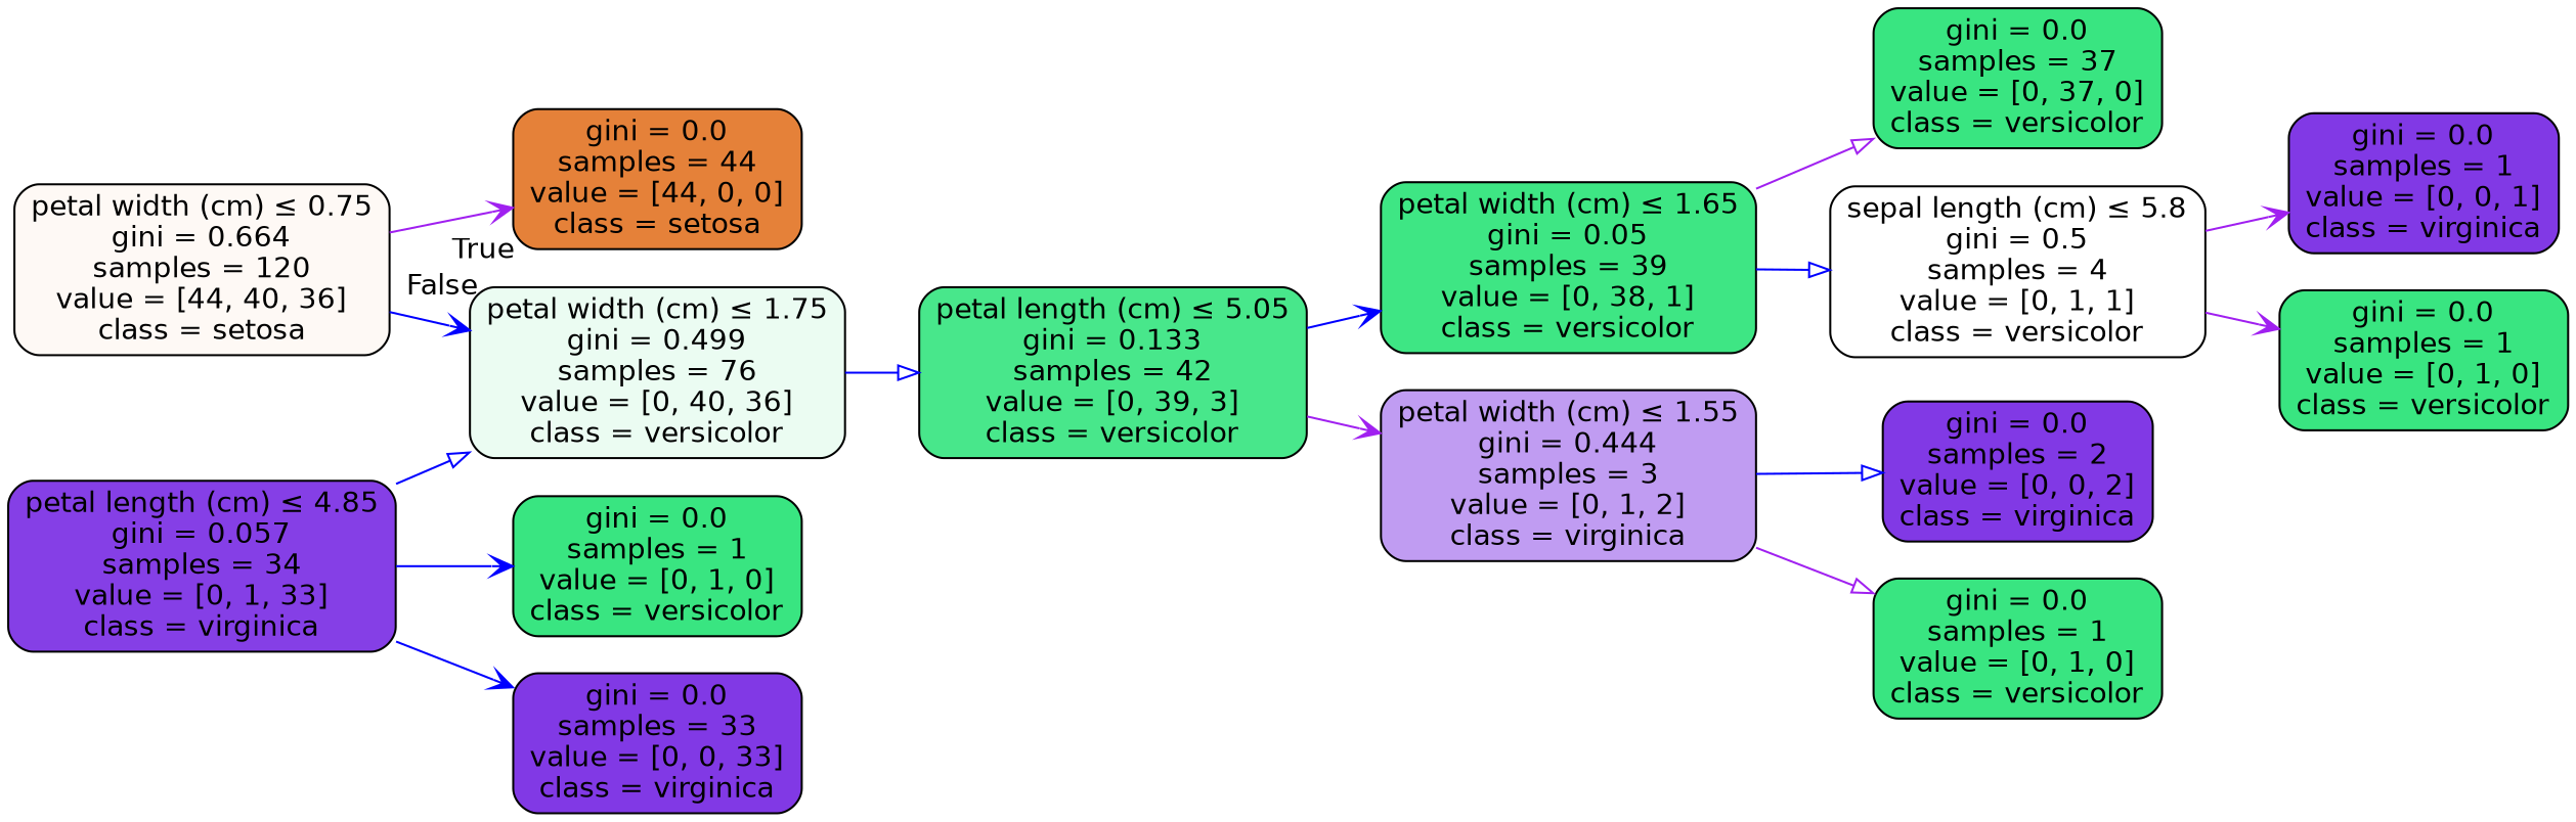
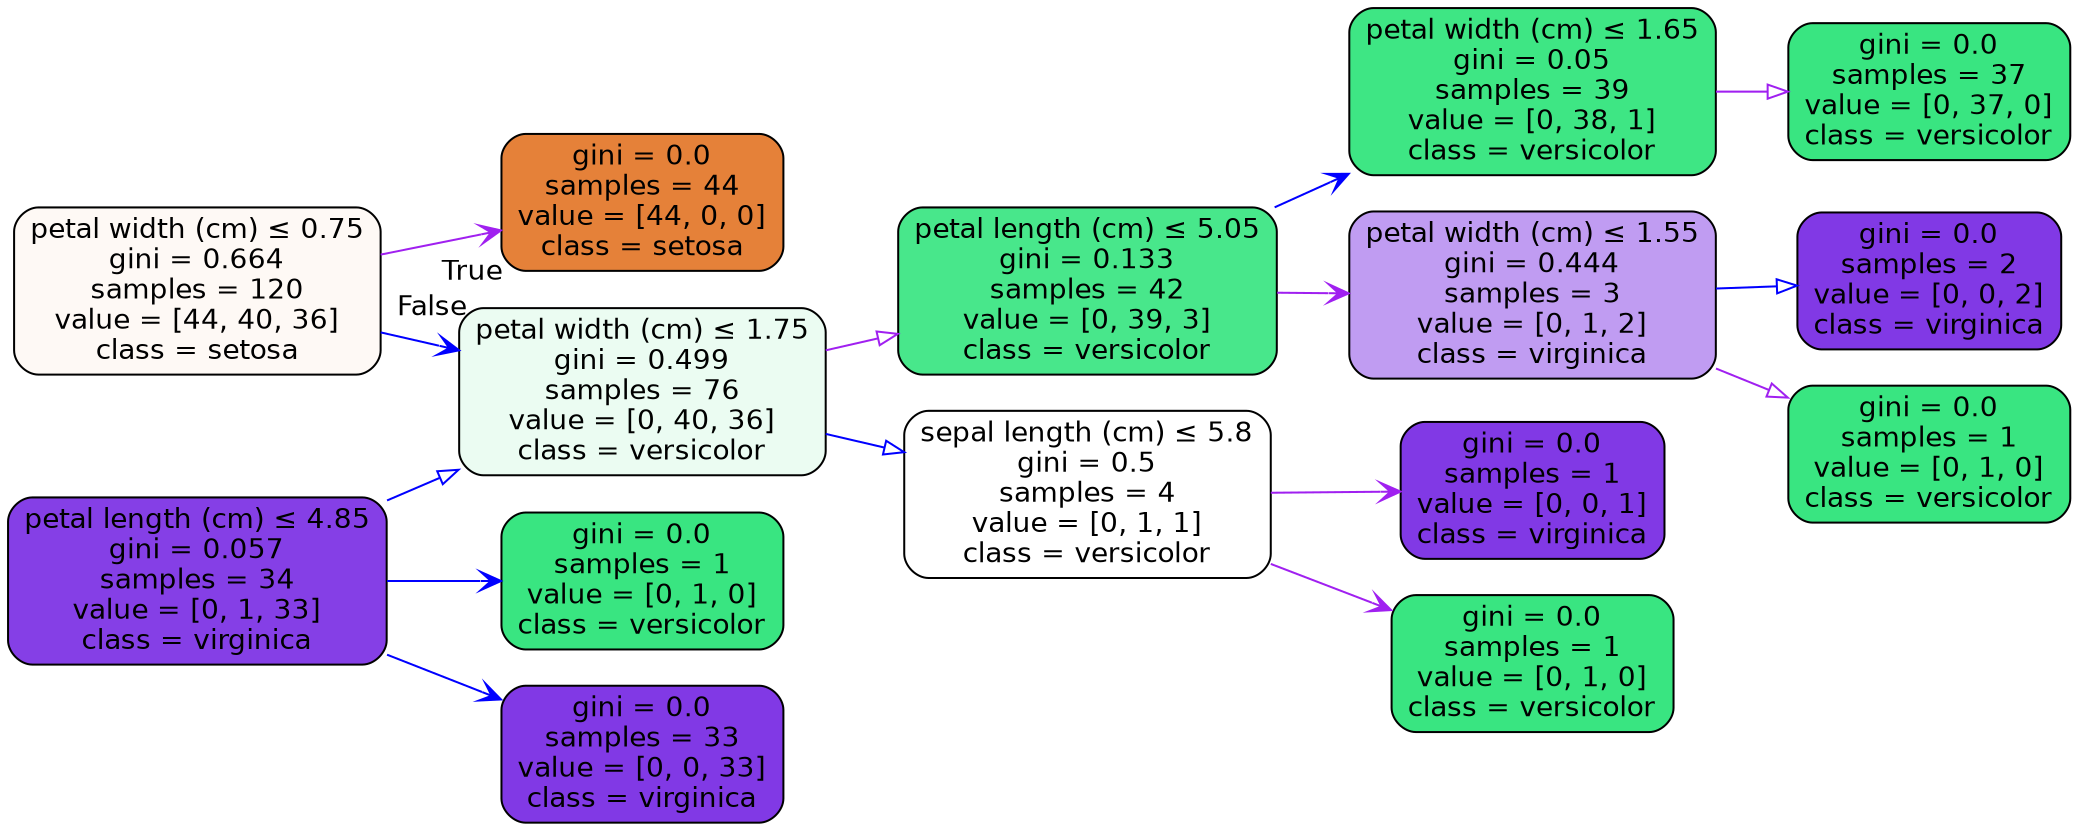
  digraph {
    rankdir=LR
    node [color=black fillcolor="#39e581" fontname=helvetica shape=box style="filled, rounded"]
    edge [arrowhead=vee color=purple fontname=helvetica]
    n1 [fillcolor="#fef9f5" label=<petal width (cm) &le; 0.75<br/>gini = 0.664<br/>samples = 120<br/>value = [44, 40, 36]<br/>class = setosa>]
    n2 [fillcolor="#e58139" label=<gini = 0.0<br/>samples = 44<br/>value = [44, 0, 0]<br/>class = setosa>]
    n3 [fillcolor="#ebfcf2" label=<petal width (cm) &le; 1.75<br/>gini = 0.499<br/>samples = 76<br/>value = [0, 40, 36]<br/>class = versicolor>]
    n4 [fillcolor="#48e78b" label=<petal length (cm) &le; 5.05<br/>gini = 0.133<br/>samples = 42<br/>value = [0, 39, 3]<br/>class = versicolor>]
    n5 [fillcolor="#3ee684" label=<petal width (cm) &le; 1.65<br/>gini = 0.05<br/>samples = 39<br/>value = [0, 38, 1]<br/>class = versicolor>]
    n6 [fillcolor="#c09cf2" label=<petal width (cm) &le; 1.55<br/>gini = 0.444<br/>samples = 3<br/>value = [0, 1, 2]<br/>class = virginica>]
    n7 [fillcolor="#853fe6" label=<petal length (cm) &le; 4.85<br/>gini = 0.057<br/>samples = 34<br/>value = [0, 1, 33]<br/>class = virginica>]
    n8 [label=<gini = 0.0<br/>samples = 1<br/>value = [0, 1, 0]<br/>class = versicolor>]
    n9 [fillcolor="#8139e5" label=<gini = 0.0<br/>samples = 33<br/>value = [0, 0, 33]<br/>class = virginica>]
    n10 [label=<gini = 0.0<br/>samples = 37<br/>value = [0, 37, 0]<br/>class = versicolor>]
    n11 [fillcolor="#ffffff" label=<sepal length (cm) &le; 5.8<br/>gini = 0.5<br/>samples = 4<br/>value = [0, 1, 1]<br/>class = versicolor>]
    n12 [fillcolor="#8139e5" label=<gini = 0.0<br/>samples = 2<br/>value = [0, 0, 2]<br/>class = virginica>]
    n13 [label=<gini = 0.0<br/>samples = 1<br/>value = [0, 1, 0]<br/>class = versicolor>]
    n14 [fillcolor="#8139e5" label=<gini = 0.0<br/>samples = 1<br/>value = [0, 0, 1]<br/>class = virginica>]
    n15 [label=<gini = 0.0<br/>samples = 1<br/>value = [0, 1, 0]<br/>class = versicolor>]
    n1 -> n2 [headlabel=True labelangle=45 labeldistance=2.5]
    n1 -> n3 [color=blue headlabel=False labelangle=-45 labeldistance=2.5]
-   n3 -> n4 [arrowhead=onormal color=blue]
+   n3 -> n4 [arrowhead=onormal]
    n4 -> n5 [color=blue]
    n4 -> n6
    n5 -> n10 [arrowhead=onormal]
-   n5 -> n11 [arrowhead=onormal color=blue]
+   n3 -> n11 [arrowhead=onormal color=blue]
    n6 -> n12 [arrowhead=onormal color=blue]
    n6 -> n13 [arrowhead=onormal]
    n7 -> n3 [arrowhead=onormal color=blue]
    n7 -> n8 [color=blue]
    n7 -> n9 [color=blue]
    n11 -> n14
    n11 -> n15
  }
